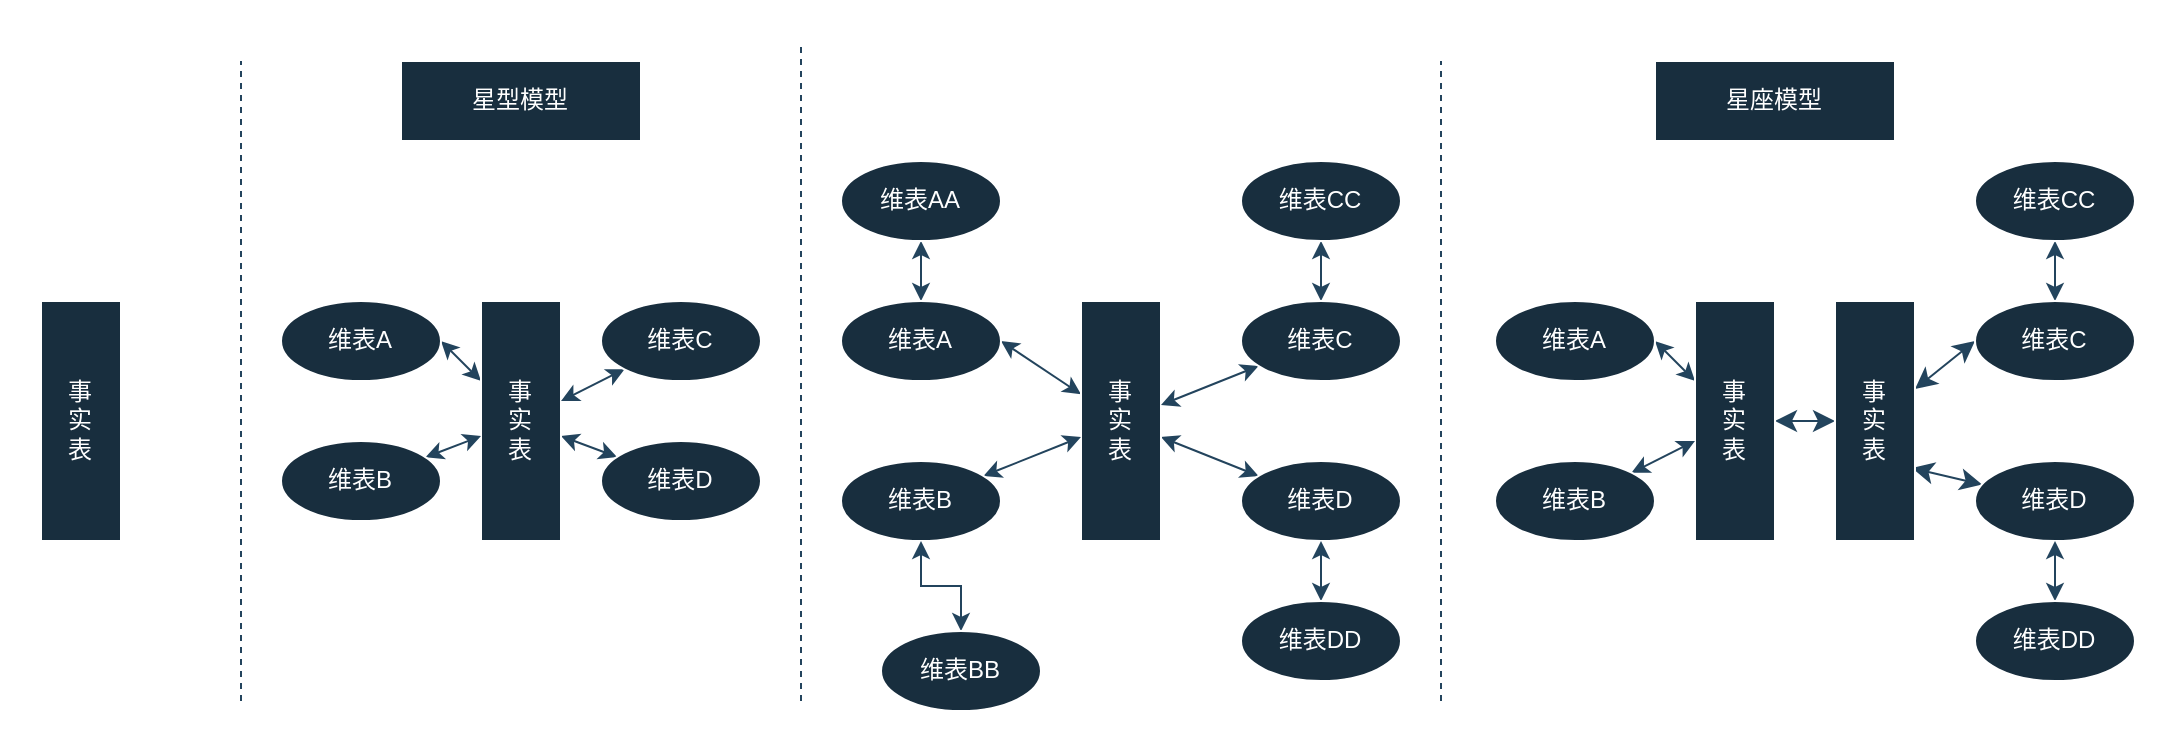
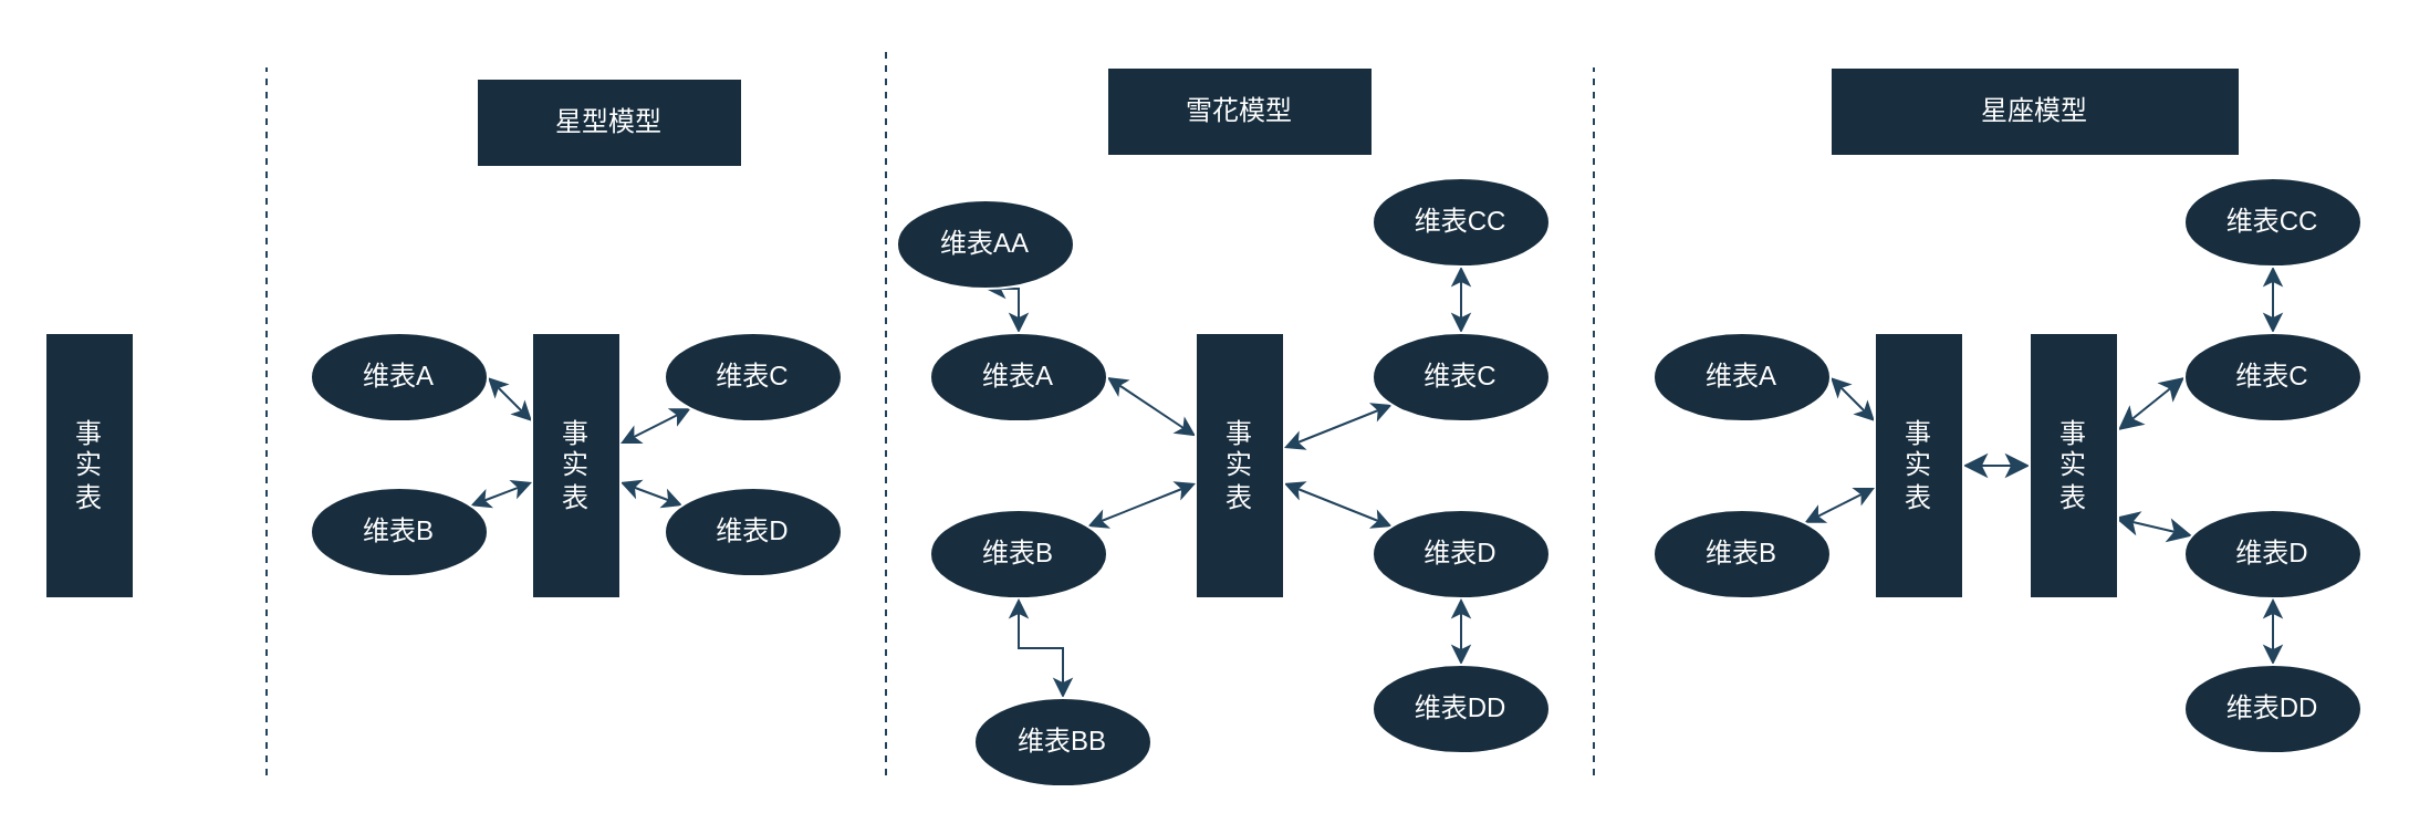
  <mxCell id="0" />
  <mxCell id="1" parent="0" />
  <mxCell id="2" value="事&lt;br&gt;实&lt;br&gt;表" style="rounded=0;whiteSpace=wrap;html=1;fillColor=#182E3E;strokeColor=#FFFFFF;labelBackgroundColor=none;fontColor=#FFFFFF;" vertex="1" parent="1"><mxGeometry x="20" y="150" width="40" height="120" as="geometry" /></mxCell>
  <mxCell id="3" value="" style="endArrow=none;html=1;rounded=0;dashed=1;strokeColor=#23445D;labelBackgroundColor=none;fontColor=default;" edge="1" parent="1"><mxGeometry width="50" height="50" relative="1" as="geometry"><mxPoint x="120" y="350" as="sourcePoint" /><mxPoint x="120" y="30" as="targetPoint" /></mxGeometry></mxCell>
  <mxCell id="4" style="rounded=0;orthogonalLoop=1;jettySize=auto;html=1;entryX=1;entryY=0.5;entryDx=0;entryDy=0;startArrow=classic;startFill=1;strokeColor=#23445D;labelBackgroundColor=none;fontColor=default;" edge="1" parent="1" source="6" target="7"><mxGeometry relative="1" as="geometry" /></mxCell>
  <mxCell id="5" value="" style="rounded=0;orthogonalLoop=1;jettySize=auto;html=1;startArrow=classic;startFill=1;strokeColor=#23445D;labelBackgroundColor=none;fontColor=default;" edge="1" parent="1" source="6" target="12"><mxGeometry relative="1" as="geometry" /></mxCell>
  <mxCell id="6" value="事&lt;br&gt;实&lt;br&gt;表" style="rounded=0;whiteSpace=wrap;html=1;fillColor=#182E3E;strokeColor=#FFFFFF;labelBackgroundColor=none;fontColor=#FFFFFF;" vertex="1" parent="1"><mxGeometry x="240" y="150" width="40" height="120" as="geometry" /></mxCell>
  <mxCell id="7" value="维表A" style="ellipse;whiteSpace=wrap;html=1;fillColor=#182E3E;strokeColor=#FFFFFF;labelBackgroundColor=none;fontColor=#FFFFFF;" vertex="1" parent="1"><mxGeometry x="140" y="150" width="80" height="40" as="geometry" /></mxCell>
  <mxCell id="8" value="" style="rounded=0;orthogonalLoop=1;jettySize=auto;html=1;startArrow=classic;startFill=1;strokeColor=#23445D;labelBackgroundColor=none;fontColor=default;" edge="1" parent="1" source="9" target="6"><mxGeometry relative="1" as="geometry" /></mxCell>
  <mxCell id="9" value="维表B" style="ellipse;whiteSpace=wrap;html=1;fillColor=#182E3E;strokeColor=#FFFFFF;labelBackgroundColor=none;fontColor=#FFFFFF;" vertex="1" parent="1"><mxGeometry x="140" y="220" width="80" height="40" as="geometry" /></mxCell>
  <mxCell id="10" value="" style="rounded=0;orthogonalLoop=1;jettySize=auto;html=1;startArrow=classic;startFill=1;strokeColor=#23445D;labelBackgroundColor=none;fontColor=default;" edge="1" parent="1" source="11" target="6"><mxGeometry relative="1" as="geometry" /></mxCell>
  <mxCell id="11" value="维表C" style="ellipse;whiteSpace=wrap;html=1;fillColor=#182E3E;strokeColor=#FFFFFF;labelBackgroundColor=none;fontColor=#FFFFFF;" vertex="1" parent="1"><mxGeometry x="300" y="150" width="80" height="40" as="geometry" /></mxCell>
  <mxCell id="12" value="维表D" style="ellipse;whiteSpace=wrap;html=1;fillColor=#182E3E;strokeColor=#FFFFFF;labelBackgroundColor=none;fontColor=#FFFFFF;" vertex="1" parent="1"><mxGeometry x="300" y="220" width="80" height="40" as="geometry" /></mxCell>
- <mxCell id="13" value="星型模型" style="rounded=0;whiteSpace=wrap;html=1;fillColor=#182E3E;strokeColor=#FFFFFF;labelBackgroundColor=none;fontColor=#FFFFFF;" vertex="1" parent="1"><mxGeometry x="200" y="30" width="120" height="40" as="geometry" /></mxCell>
+ <mxCell id="13" value="星型模型" style="rounded=0;whiteSpace=wrap;html=1;fillColor=#182E3E;strokeColor=#FFFFFF;labelBackgroundColor=none;fontColor=#FFFFFF;" vertex="1" parent="1"><mxGeometry x="215" y="35" width="120" height="40" as="geometry" /></mxCell>
  <mxCell id="14" value="" style="endArrow=none;html=1;rounded=0;dashed=1;strokeColor=#23445D;labelBackgroundColor=none;fontColor=default;" edge="1" parent="1"><mxGeometry width="50" height="50" relative="1" as="geometry"><mxPoint x="400" y="350" as="sourcePoint" /><mxPoint x="400" y="20" as="targetPoint" /></mxGeometry></mxCell>
  <mxCell id="15" style="rounded=0;orthogonalLoop=1;jettySize=auto;html=1;entryX=1;entryY=0.5;entryDx=0;entryDy=0;startArrow=classic;startFill=1;strokeColor=#23445D;labelBackgroundColor=none;fontColor=default;" edge="1" parent="1" source="17" target="19"><mxGeometry relative="1" as="geometry" /></mxCell>
  <mxCell id="16" value="" style="rounded=0;orthogonalLoop=1;jettySize=auto;html=1;startArrow=classic;startFill=1;strokeColor=#23445D;labelBackgroundColor=none;fontColor=default;" edge="1" parent="1" source="17" target="25"><mxGeometry relative="1" as="geometry" /></mxCell>
  <mxCell id="17" value="事&lt;br&gt;实&lt;br&gt;表" style="rounded=0;whiteSpace=wrap;html=1;fillColor=#182E3E;strokeColor=#FFFFFF;labelBackgroundColor=none;fontColor=#FFFFFF;" vertex="1" parent="1"><mxGeometry x="540" y="150" width="40" height="120" as="geometry" /></mxCell>
  <mxCell id="18" value="" style="edgeStyle=orthogonalEdgeStyle;rounded=0;orthogonalLoop=1;jettySize=auto;html=1;startArrow=classic;startFill=1;strokeColor=#23445D;labelBackgroundColor=none;fontColor=default;" edge="1" parent="1" source="19" target="26"><mxGeometry relative="1" as="geometry" /></mxCell>
  <mxCell id="19" value="维表A" style="ellipse;whiteSpace=wrap;html=1;fillColor=#182E3E;strokeColor=#FFFFFF;labelBackgroundColor=none;fontColor=#FFFFFF;" vertex="1" parent="1"><mxGeometry x="420" y="150" width="80" height="40" as="geometry" /></mxCell>
  <mxCell id="20" value="" style="rounded=0;orthogonalLoop=1;jettySize=auto;html=1;startArrow=classic;startFill=1;strokeColor=#23445D;labelBackgroundColor=none;fontColor=default;" edge="1" parent="1" source="21" target="17"><mxGeometry relative="1" as="geometry" /></mxCell>
  <mxCell id="21" value="维表B" style="ellipse;whiteSpace=wrap;html=1;fillColor=#182E3E;strokeColor=#FFFFFF;labelBackgroundColor=none;fontColor=#FFFFFF;" vertex="1" parent="1"><mxGeometry x="420" y="230" width="80" height="40" as="geometry" /></mxCell>
  <mxCell id="22" value="" style="rounded=0;orthogonalLoop=1;jettySize=auto;html=1;startArrow=classic;startFill=1;strokeColor=#23445D;labelBackgroundColor=none;fontColor=default;" edge="1" parent="1" source="24" target="17"><mxGeometry relative="1" as="geometry" /></mxCell>
  <mxCell id="23" value="" style="edgeStyle=orthogonalEdgeStyle;rounded=0;orthogonalLoop=1;jettySize=auto;html=1;startArrow=classic;startFill=1;strokeColor=#23445D;labelBackgroundColor=none;fontColor=default;" edge="1" parent="1" source="24" target="31"><mxGeometry relative="1" as="geometry" /></mxCell>
  <mxCell id="24" value="维表C" style="ellipse;whiteSpace=wrap;html=1;fillColor=#182E3E;strokeColor=#FFFFFF;labelBackgroundColor=none;fontColor=#FFFFFF;" vertex="1" parent="1"><mxGeometry x="620" y="150" width="80" height="40" as="geometry" /></mxCell>
  <mxCell id="25" value="维表D" style="ellipse;whiteSpace=wrap;html=1;fillColor=#182E3E;strokeColor=#FFFFFF;labelBackgroundColor=none;fontColor=#FFFFFF;" vertex="1" parent="1"><mxGeometry x="620" y="230" width="80" height="40" as="geometry" /></mxCell>
- <mxCell id="26" value="维表AA" style="ellipse;whiteSpace=wrap;html=1;fillColor=#182E3E;strokeColor=#FFFFFF;labelBackgroundColor=none;fontColor=#FFFFFF;" vertex="1" parent="1"><mxGeometry x="420" y="80" width="80" height="40" as="geometry" /></mxCell>
+ <mxCell id="26" value="维表AA" style="ellipse;whiteSpace=wrap;html=1;fillColor=#182E3E;strokeColor=#FFFFFF;labelBackgroundColor=none;fontColor=#FFFFFF;" vertex="1" parent="1"><mxGeometry x="405" y="90" width="80" height="40" as="geometry" /></mxCell>
  <mxCell id="27" value="" style="edgeStyle=orthogonalEdgeStyle;rounded=0;orthogonalLoop=1;jettySize=auto;html=1;startArrow=classic;startFill=1;strokeColor=#23445D;labelBackgroundColor=none;fontColor=default;" edge="1" parent="1" source="28" target="21"><mxGeometry relative="1" as="geometry" /></mxCell>
  <mxCell id="28" value="维表BB" style="ellipse;whiteSpace=wrap;html=1;fillColor=#182E3E;strokeColor=#FFFFFF;labelBackgroundColor=none;fontColor=#FFFFFF;" vertex="1" parent="1"><mxGeometry x="440" y="315" width="80" height="40" as="geometry" /></mxCell>
  <mxCell id="29" value="" style="edgeStyle=orthogonalEdgeStyle;rounded=0;orthogonalLoop=1;jettySize=auto;html=1;startArrow=classic;startFill=1;strokeColor=#23445D;labelBackgroundColor=none;fontColor=default;" edge="1" parent="1" source="30" target="25"><mxGeometry relative="1" as="geometry" /></mxCell>
  <mxCell id="30" value="维表DD" style="ellipse;whiteSpace=wrap;html=1;fillColor=#182E3E;strokeColor=#FFFFFF;labelBackgroundColor=none;fontColor=#FFFFFF;" vertex="1" parent="1"><mxGeometry x="620" y="300" width="80" height="40" as="geometry" /></mxCell>
  <mxCell id="31" value="维表CC" style="ellipse;whiteSpace=wrap;html=1;fillColor=#182E3E;strokeColor=#FFFFFF;labelBackgroundColor=none;fontColor=#FFFFFF;" vertex="1" parent="1"><mxGeometry x="620" y="80" width="80" height="40" as="geometry" /></mxCell>
+ <mxCell id="32" value="雪花模型" style="rounded=0;whiteSpace=wrap;html=1;fillColor=#182E3E;strokeColor=#FFFFFF;labelBackgroundColor=none;fontColor=#FFFFFF;" vertex="1" parent="1"><mxGeometry x="500" y="30" width="120" height="40" as="geometry" /></mxCell>
  <mxCell id="33" value="" style="endArrow=none;html=1;rounded=0;dashed=1;strokeColor=#23445D;labelBackgroundColor=none;fontColor=default;" edge="1" parent="1"><mxGeometry width="50" height="50" relative="1" as="geometry"><mxPoint x="720" y="350" as="sourcePoint" /><mxPoint x="720" y="30" as="targetPoint" /></mxGeometry></mxCell>
- <mxCell id="34" value="星座模型" style="rounded=0;whiteSpace=wrap;html=1;fillColor=#182E3E;strokeColor=#FFFFFF;labelBackgroundColor=none;fontColor=#FFFFFF;" vertex="1" parent="1"><mxGeometry x="827" y="30" width="120" height="40" as="geometry" /></mxCell>
+ <mxCell id="34" value="星座模型" style="rounded=0;whiteSpace=wrap;html=1;fillColor=#182E3E;strokeColor=#FFFFFF;labelBackgroundColor=none;fontColor=#FFFFFF;" vertex="1" parent="1"><mxGeometry x="827" y="30" width="185" height="40" as="geometry" /></mxCell>
  <mxCell id="35" style="rounded=0;orthogonalLoop=1;jettySize=auto;html=1;entryX=1;entryY=0.5;entryDx=0;entryDy=0;startArrow=classic;startFill=1;strokeColor=#23445D;labelBackgroundColor=none;fontColor=default;" edge="1" parent="1" source="37" target="38"><mxGeometry relative="1" as="geometry" /></mxCell>
  <mxCell id="36" style="edgeStyle=none;curved=1;rounded=0;orthogonalLoop=1;jettySize=auto;html=1;entryX=0;entryY=0.5;entryDx=0;entryDy=0;fontSize=12;startSize=8;endSize=8;startArrow=classic;startFill=1;strokeColor=#23445D;labelBackgroundColor=none;fontColor=default;" edge="1" parent="1" source="37" target="43"><mxGeometry relative="1" as="geometry" /></mxCell>
  <mxCell id="37" value="事&lt;br&gt;实&lt;br&gt;表" style="rounded=0;whiteSpace=wrap;html=1;fillColor=#182E3E;strokeColor=#FFFFFF;labelBackgroundColor=none;fontColor=#FFFFFF;" vertex="1" parent="1"><mxGeometry x="847" y="150" width="40" height="120" as="geometry" /></mxCell>
  <mxCell id="38" value="维表A" style="ellipse;whiteSpace=wrap;html=1;fillColor=#182E3E;strokeColor=#FFFFFF;labelBackgroundColor=none;fontColor=#FFFFFF;" vertex="1" parent="1"><mxGeometry x="747" y="150" width="80" height="40" as="geometry" /></mxCell>
  <mxCell id="39" value="" style="rounded=0;orthogonalLoop=1;jettySize=auto;html=1;startArrow=classic;startFill=1;strokeColor=#23445D;labelBackgroundColor=none;fontColor=default;" edge="1" parent="1" source="40" target="37"><mxGeometry relative="1" as="geometry" /></mxCell>
  <mxCell id="40" value="维表B" style="ellipse;whiteSpace=wrap;html=1;fillColor=#182E3E;strokeColor=#FFFFFF;labelBackgroundColor=none;fontColor=#FFFFFF;" vertex="1" parent="1"><mxGeometry x="747" y="230" width="80" height="40" as="geometry" /></mxCell>
  <mxCell id="41" style="edgeStyle=none;curved=1;rounded=0;orthogonalLoop=1;jettySize=auto;html=1;entryX=0.963;entryY=0.696;entryDx=0;entryDy=0;entryPerimeter=0;fontSize=12;startSize=8;endSize=8;startArrow=classic;startFill=1;strokeColor=#23445D;labelBackgroundColor=none;fontColor=default;" edge="1" parent="1" target="43"><mxGeometry relative="1" as="geometry"><mxPoint x="990.533" y="241.782" as="sourcePoint" /></mxGeometry></mxCell>
  <mxCell id="42" style="edgeStyle=none;curved=1;rounded=0;orthogonalLoop=1;jettySize=auto;html=1;entryX=0;entryY=0.5;entryDx=0;entryDy=0;fontSize=12;startSize=8;endSize=8;startArrow=classic;startFill=1;strokeColor=#23445D;labelBackgroundColor=none;fontColor=default;" edge="1" parent="1" source="43"><mxGeometry relative="1" as="geometry"><mxPoint x="987" y="170" as="targetPoint" /></mxGeometry></mxCell>
  <mxCell id="43" value="事&lt;br&gt;实&lt;br&gt;表" style="rounded=0;whiteSpace=wrap;html=1;fillColor=#182E3E;strokeColor=#FFFFFF;labelBackgroundColor=none;fontColor=#FFFFFF;" vertex="1" parent="1"><mxGeometry x="917" y="150" width="40" height="120" as="geometry" /></mxCell>
  <mxCell id="44" value="" style="edgeStyle=orthogonalEdgeStyle;rounded=0;orthogonalLoop=1;jettySize=auto;html=1;startArrow=classic;startFill=1;strokeColor=#23445D;labelBackgroundColor=none;fontColor=default;" edge="1" parent="1" source="45" target="49"><mxGeometry relative="1" as="geometry" /></mxCell>
  <mxCell id="45" value="维表C" style="ellipse;whiteSpace=wrap;html=1;fillColor=#182E3E;strokeColor=#FFFFFF;labelBackgroundColor=none;fontColor=#FFFFFF;" vertex="1" parent="1"><mxGeometry x="987" y="150" width="80" height="40" as="geometry" /></mxCell>
  <mxCell id="46" value="维表D" style="ellipse;whiteSpace=wrap;html=1;fillColor=#182E3E;strokeColor=#FFFFFF;labelBackgroundColor=none;fontColor=#FFFFFF;" vertex="1" parent="1"><mxGeometry x="987" y="230" width="80" height="40" as="geometry" /></mxCell>
  <mxCell id="47" value="" style="edgeStyle=orthogonalEdgeStyle;rounded=0;orthogonalLoop=1;jettySize=auto;html=1;startArrow=classic;startFill=1;strokeColor=#23445D;labelBackgroundColor=none;fontColor=default;" edge="1" parent="1" source="48" target="46"><mxGeometry relative="1" as="geometry" /></mxCell>
  <mxCell id="48" value="维表DD" style="ellipse;whiteSpace=wrap;html=1;fillColor=#182E3E;strokeColor=#FFFFFF;labelBackgroundColor=none;fontColor=#FFFFFF;" vertex="1" parent="1"><mxGeometry x="987" y="300" width="80" height="40" as="geometry" /></mxCell>
  <mxCell id="49" value="维表CC" style="ellipse;whiteSpace=wrap;html=1;fillColor=#182E3E;strokeColor=#FFFFFF;labelBackgroundColor=none;fontColor=#FFFFFF;" vertex="1" parent="1"><mxGeometry x="987" y="80" width="80" height="40" as="geometry" /></mxCell>
